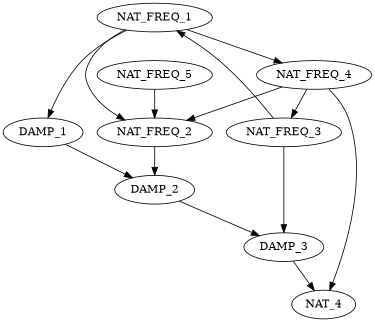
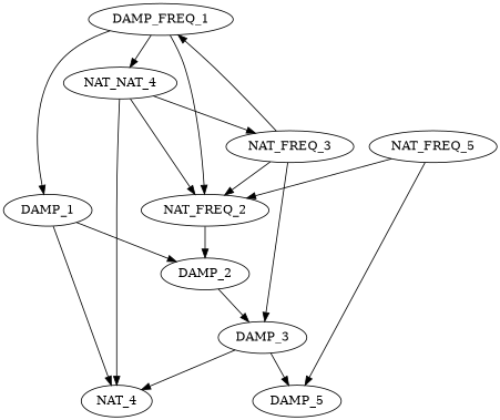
  strict digraph {
-   NAT_FREQ_1
+   NAT_FREQ_1 [label=DAMP_FREQ_1]
    NAT_FREQ_2
-   NAT_FREQ_4
+   NAT_FREQ_4 [label=NAT_NAT_4]
    DAMP_1
    DAMP_2
    n6 [label=NAT_4]
    NAT_FREQ_3
    DAMP_3
+   DAMP_5
    NAT_FREQ_5
    NAT_FREQ_1 -> NAT_FREQ_2
    NAT_FREQ_1 -> NAT_FREQ_4
    NAT_FREQ_1 -> DAMP_1
    NAT_FREQ_2 -> DAMP_2
    NAT_FREQ_4 -> NAT_FREQ_2
    NAT_FREQ_4 -> n6
    NAT_FREQ_4 -> NAT_FREQ_3
    DAMP_1 -> DAMP_2
+   DAMP_1 -> n6
    DAMP_2 -> DAMP_3
    NAT_FREQ_3 -> NAT_FREQ_1
+   NAT_FREQ_3 -> NAT_FREQ_2
    NAT_FREQ_3 -> DAMP_3
    DAMP_3 -> n6
+   DAMP_3 -> DAMP_5
    NAT_FREQ_5 -> NAT_FREQ_2
+   NAT_FREQ_5 -> DAMP_5
  }
